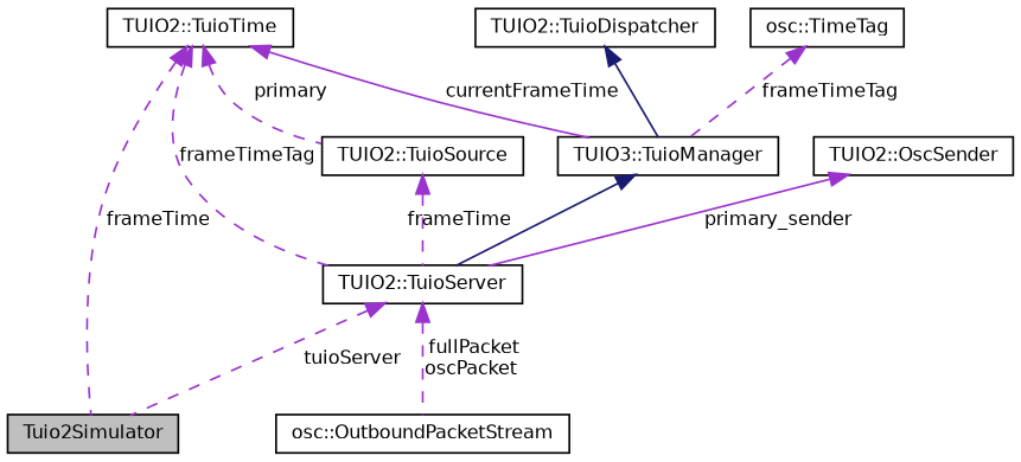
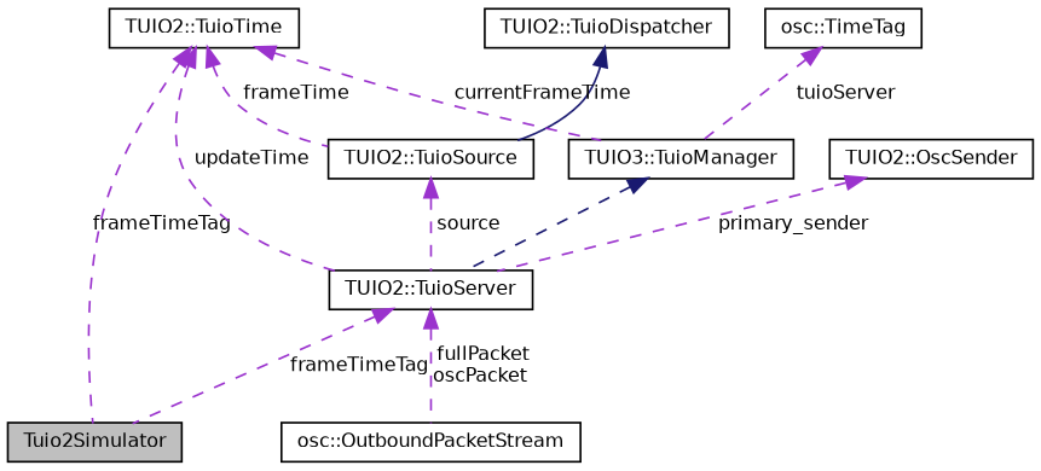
  digraph {
    node [color=black fillcolor=white fontname=Helvetica fontsize=10 shape=record style=filled]
    edge [color=darkorchid3 dir=back fontname=Helvetica fontsize=10 labelfontname=Helvetica labelfontsize=10 style=dashed]
    n1 [fillcolor=grey75 fontcolor=black height=0.2 label=Tuio2Simulator width=0.4]
    n2 [height=0.2 label="TUIO2::TuioServer" width=0.4]
    n3 [height=0.2 label="osc::OutboundPacketStream" width=0.4]
    n4 [height=0.2 label="TUIO3::TuioManager" width=0.4]
    n5 [height=0.2 label="TUIO2::TuioDispatcher" width=0.4]
    n6 [height=0.2 label="TUIO2::TuioTime" width=0.4]
    n7 [height=0.2 label="TUIO2::TuioSource" width=0.4]
    n8 [height=0.2 label="osc::TimeTag" width=0.4]
    n9 [height=0.2 label="TUIO2::OscSender" width=0.4]
-   n2 -> n1 [label=" tuioServer"]
+   n2 -> n1 [label=" frameTimeTag"]
    n2 -> n3 [label=" fullPacket\noscPacket"]
-   n4 -> n2 [color=midnightblue style=solid]
-   n5 -> n4 [color=midnightblue style=solid]
-   n6 -> n1 [label=" frameTime"]
-   n6 -> n2 [label=" frameTimeTag"]
-   n6 -> n4 [label=" currentFrameTime" style=solid]
-   n6 -> n7 [label=" primary"]
-   n7 -> n2 [label=" frameTime"]
-   n8 -> n4 [label=" frameTimeTag"]
-   n9 -> n2 [label=" primary_sender" style=solid]
+   n4 -> n2 [color=midnightblue]
+   n5 -> n7 [color=midnightblue style=solid]
+   n6 -> n1 [label=" frameTimeTag"]
+   n6 -> n2 [label=" updateTime"]
+   n6 -> n4 [label=" currentFrameTime"]
+   n6 -> n7 [label=" frameTime"]
+   n7 -> n2 [label=" source"]
+   n8 -> n4 [label=" tuioServer"]
+   n9 -> n2 [label=" primary_sender"]
  }
